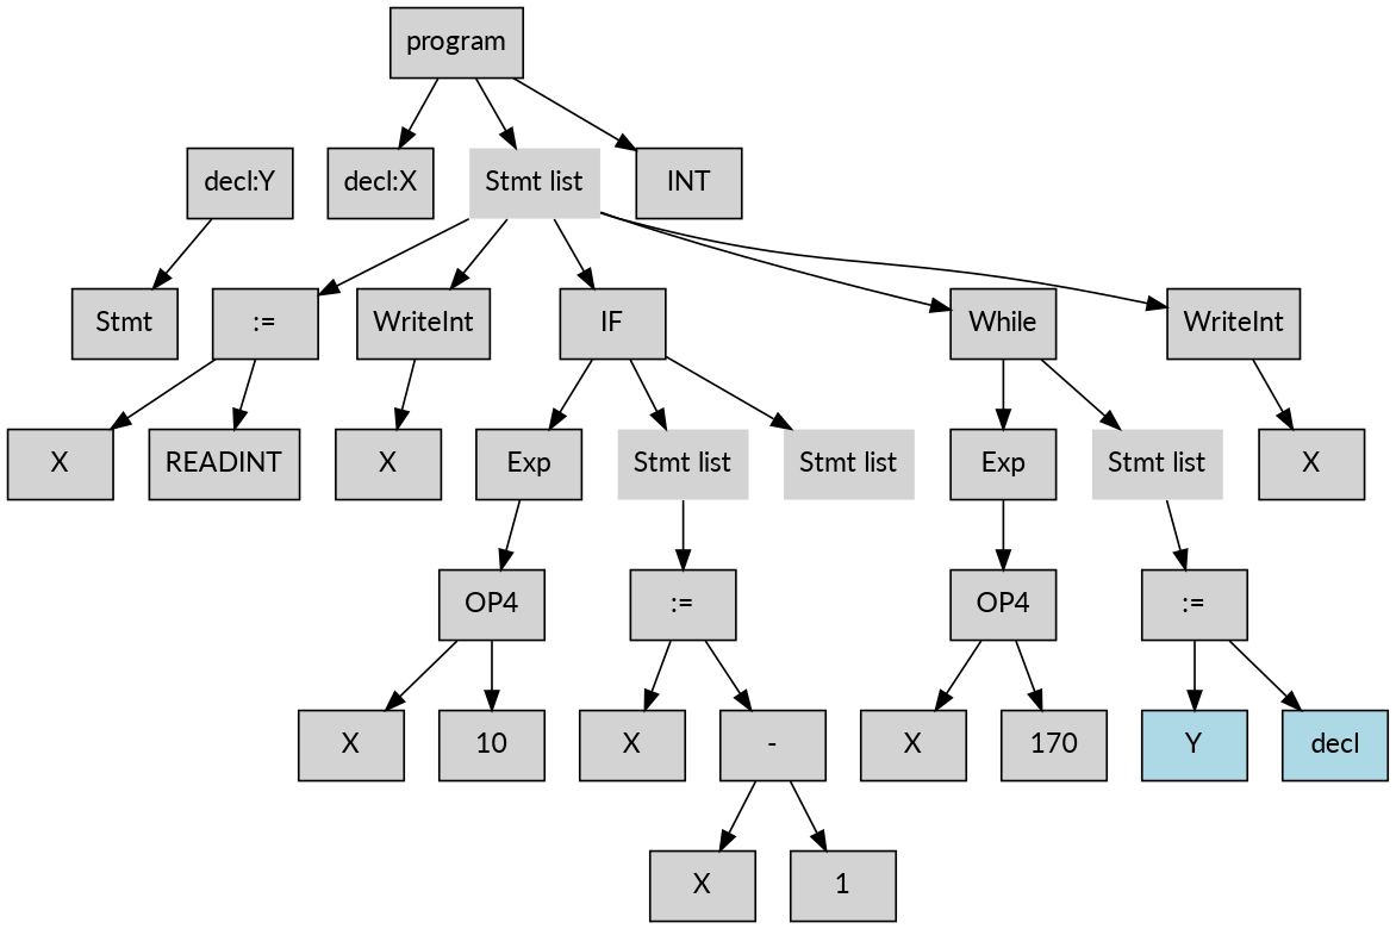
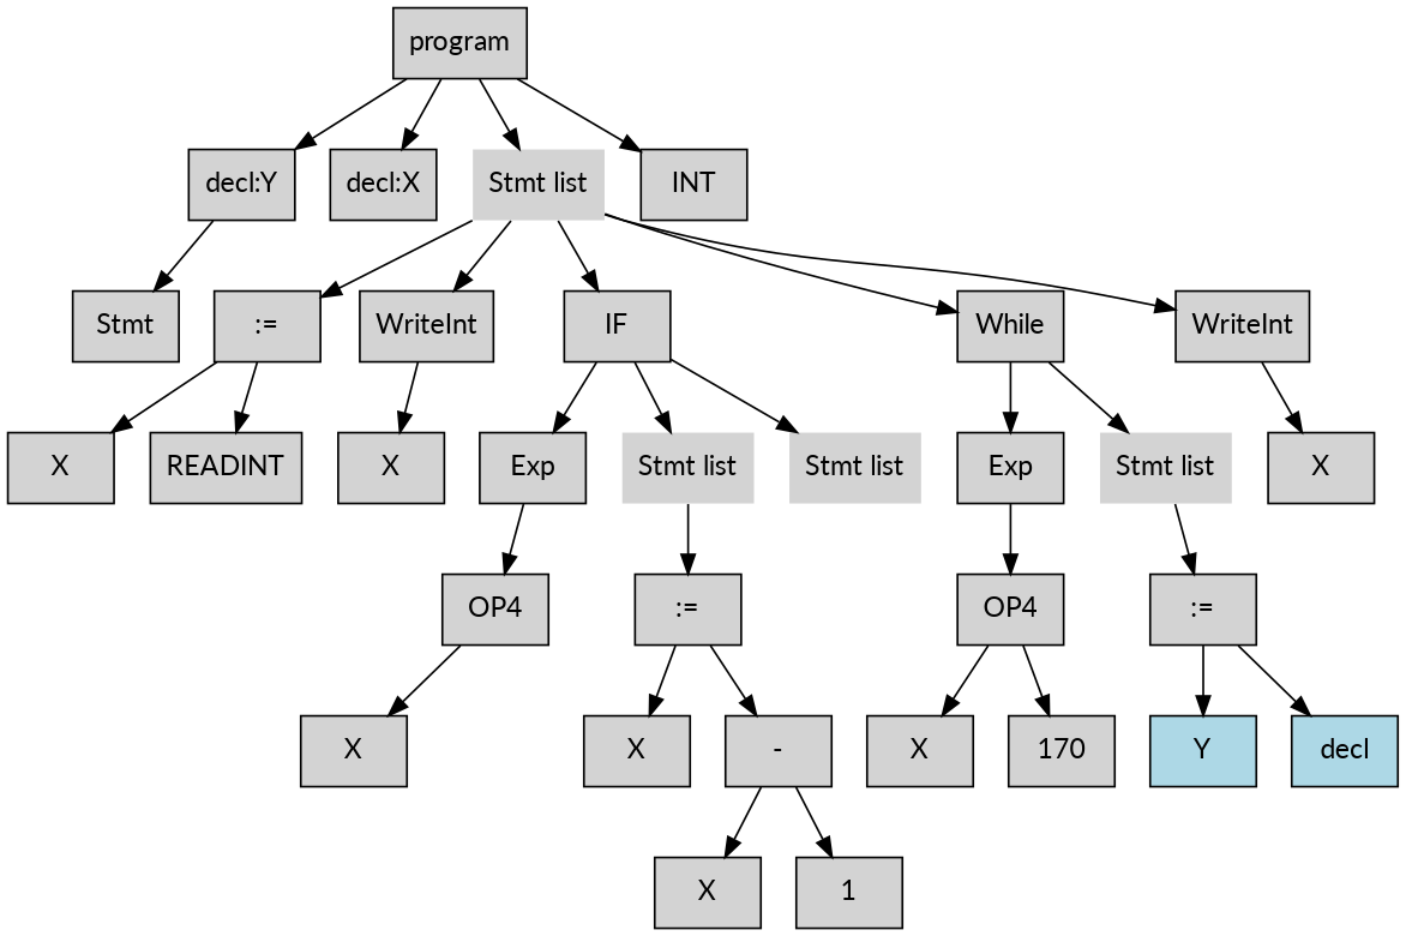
  digraph {
    fontname=Lato
    ordering=out
    node [fillcolor="/x11/lightgrey" fontname=Lato shape=box style=filled]
    edge [fontname=Lato]
    n1 [label=program]
    n2 [label="decl:Y"]
    n3 [label="decl:X"]
    n4 [label="Stmt list" shape=none]
    n5 [label=INT]
    n6 [label=Stmt]
    n7 [label=":="]
    n8 [label=WriteInt]
    n9 [label=IF]
    n10 [label=While]
    n11 [label=WriteInt]
    n12 [label=X]
    n13 [label=READINT]
    n14 [label=X]
    n15 [label=Exp]
    n16 [label="Stmt list" shape=none]
    n17 [label="Stmt list" shape=none]
    n18 [label=Exp]
    n19 [label="Stmt list" shape=none]
    n20 [label=X]
    n21 [label=OP4]
    n22 [label=":="]
    n23 [label=X]
-   n24 [label=10]
    n25 [label=X]
    n26 [label="-"]
    n27 [label=X]
    n28 [label=1]
    n29 [label=OP4]
    n30 [label=":="]
    n31 [label=X]
    n32 [label=170]
    n33 [fillcolor="/x11/lightblue" label=Y]
    n34 [fillcolor="/x11/lightblue" label=decl]
+   n1 -> n2
    n1 -> n3
    n1 -> n4
    n1 -> n5
    n2 -> n6
    n4 -> n7
    n4 -> n8
    n4 -> n9
    n4 -> n10
    n4 -> n11
    n7 -> n12
    n7 -> n13
    n8 -> n14
    n9 -> n15
    n9 -> n16
    n9 -> n17
    n10 -> n18
    n10 -> n19
    n11 -> n20
    n15 -> n21
    n16 -> n22
    n18 -> n29
    n19 -> n30
    n21 -> n23
-   n21 -> n24
    n22 -> n25
    n22 -> n26
    n26 -> n27
    n26 -> n28
    n29 -> n31
    n29 -> n32
    n30 -> n33
    n30 -> n34
  }
